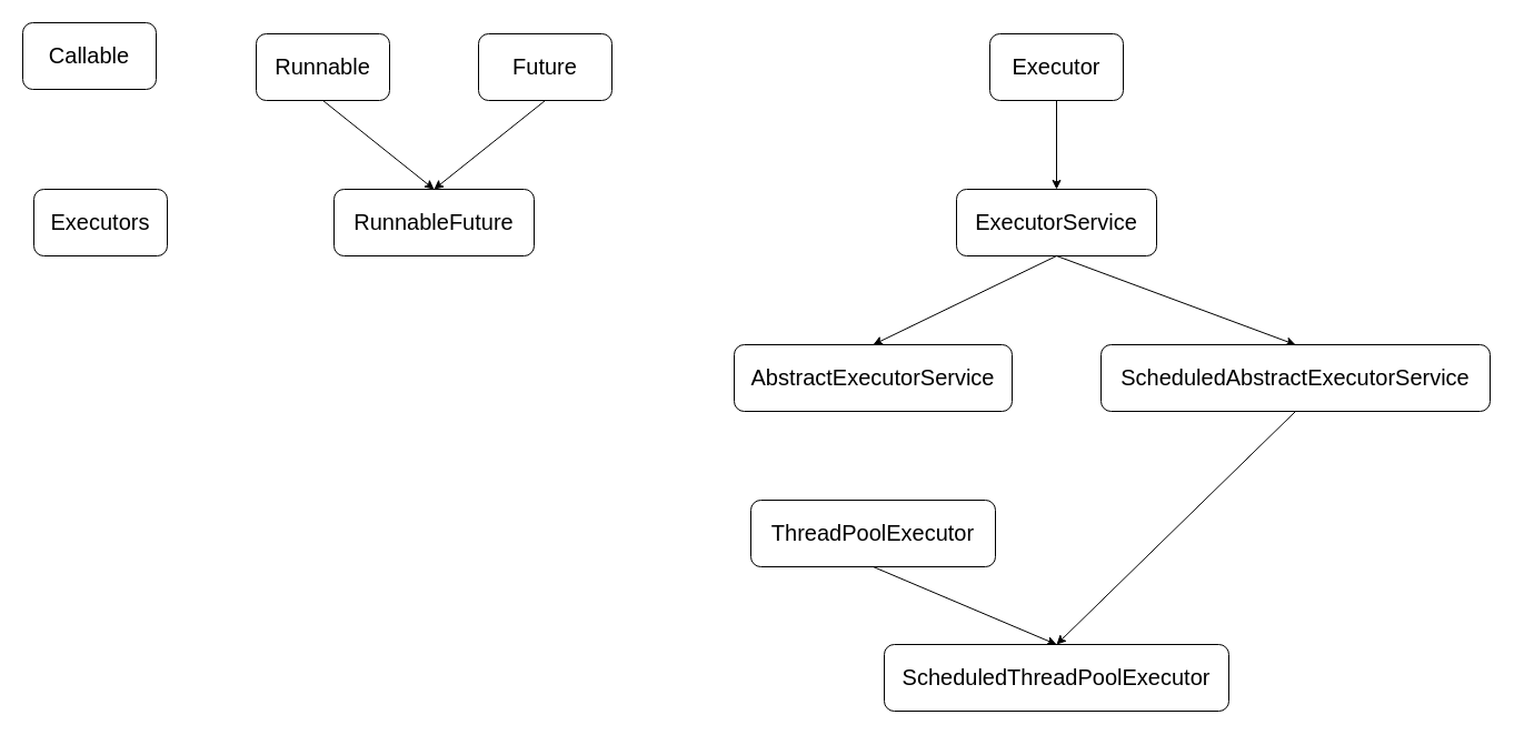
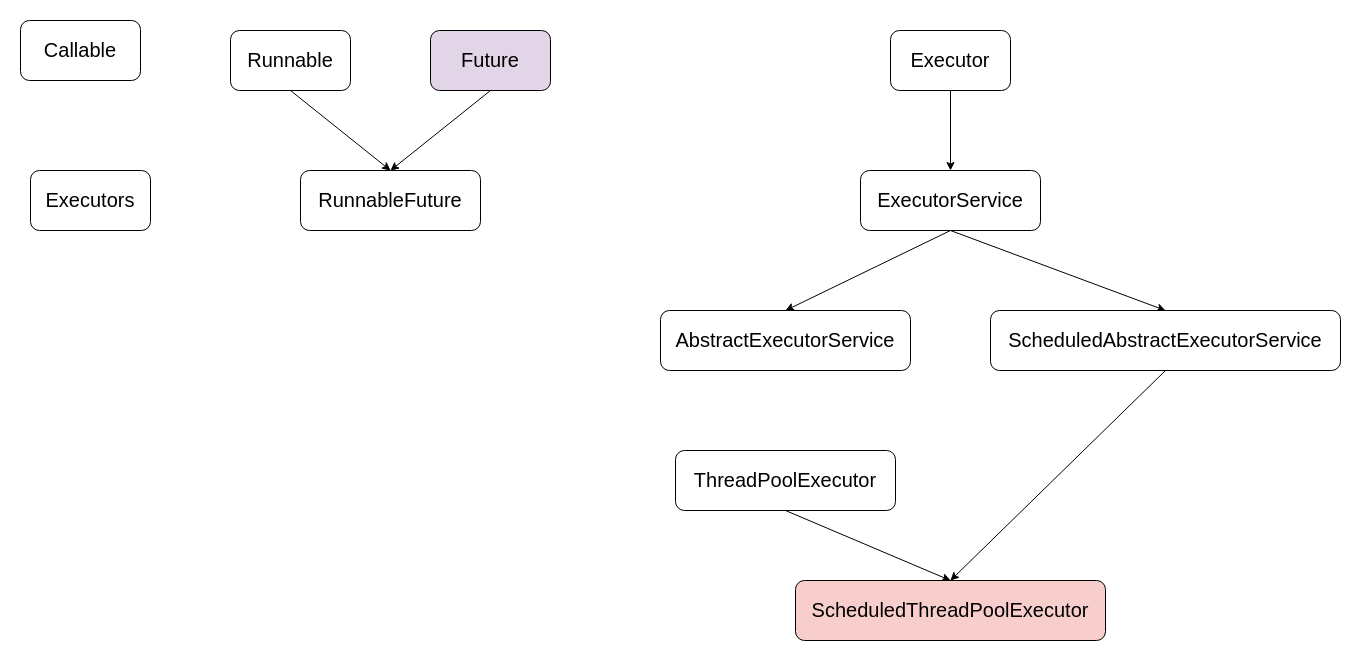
  <mxCell id="0" />
  <mxCell id="1" parent="0" />
  <mxCell id="2" style="edgeStyle=orthogonalEdgeStyle;rounded=0;orthogonalLoop=1;jettySize=auto;html=1;exitX=0.5;exitY=1;exitDx=0;exitDy=0;fontSize=22;" edge="1" parent="1" source="3" target="6"><mxGeometry relative="1" as="geometry" /></mxCell>
  <mxCell id="3" value="&lt;font style=&quot;font-size: 20px&quot;&gt;Executor&lt;/font&gt;" style="rounded=1;whiteSpace=wrap;html=1;fontSize=22;" vertex="1" parent="1"><mxGeometry x="890" y="30" width="120" height="60" as="geometry" /></mxCell>
  <mxCell id="4" style="rounded=0;orthogonalLoop=1;jettySize=auto;html=1;exitX=0.5;exitY=1;exitDx=0;exitDy=0;entryX=0.5;entryY=0;entryDx=0;entryDy=0;fontSize=22;" edge="1" parent="1" source="6" target="7"><mxGeometry relative="1" as="geometry" /></mxCell>
  <mxCell id="5" style="edgeStyle=none;rounded=0;orthogonalLoop=1;jettySize=auto;html=1;exitX=0.5;exitY=1;exitDx=0;exitDy=0;entryX=0.5;entryY=0;entryDx=0;entryDy=0;fontSize=22;" edge="1" parent="1" source="6" target="9"><mxGeometry relative="1" as="geometry" /></mxCell>
  <mxCell id="6" value="&lt;font style=&quot;font-size: 20px&quot;&gt;ExecutorService&lt;/font&gt;" style="rounded=1;whiteSpace=wrap;html=1;fontSize=22;" vertex="1" parent="1"><mxGeometry x="860" y="170" width="180" height="60" as="geometry" /></mxCell>
  <mxCell id="7" value="&lt;font style=&quot;font-size: 20px&quot;&gt;AbstractExecutorService&lt;/font&gt;" style="rounded=1;whiteSpace=wrap;html=1;fontSize=22;" vertex="1" parent="1"><mxGeometry x="660" y="310" width="250" height="60" as="geometry" /></mxCell>
  <mxCell id="8" style="edgeStyle=none;rounded=0;orthogonalLoop=1;jettySize=auto;html=1;exitX=0.5;exitY=1;exitDx=0;exitDy=0;entryX=0.5;entryY=0;entryDx=0;entryDy=0;fontSize=22;" edge="1" parent="1" source="9" target="12"><mxGeometry relative="1" as="geometry" /></mxCell>
  <mxCell id="9" value="&lt;font style=&quot;font-size: 20px&quot;&gt;ScheduledAbstractExecutorService&lt;/font&gt;" style="rounded=1;whiteSpace=wrap;html=1;fontSize=22;" vertex="1" parent="1"><mxGeometry x="990" y="310" width="350" height="60" as="geometry" /></mxCell>
  <mxCell id="10" style="edgeStyle=none;rounded=0;orthogonalLoop=1;jettySize=auto;html=1;exitX=0.5;exitY=1;exitDx=0;exitDy=0;entryX=0.5;entryY=0;entryDx=0;entryDy=0;fontSize=22;" edge="1" parent="1" source="11" target="12"><mxGeometry relative="1" as="geometry" /></mxCell>
  <mxCell id="11" value="&lt;font style=&quot;font-size: 20px&quot;&gt;ThreadPoolExecutor&lt;/font&gt;" style="rounded=1;whiteSpace=wrap;html=1;fontSize=22;" vertex="1" parent="1"><mxGeometry x="675" y="450" width="220" height="60" as="geometry" /></mxCell>
- <mxCell id="12" value="&lt;font style=&quot;font-size: 20px&quot;&gt;ScheduledThreadPoolExecutor&lt;/font&gt;" style="rounded=1;whiteSpace=wrap;html=1;fontSize=22;" vertex="1" parent="1"><mxGeometry x="795" y="580" width="310" height="60" as="geometry" /></mxCell>
+ <mxCell id="12" value="&lt;font style=&quot;font-size: 20px&quot;&gt;ScheduledThreadPoolExecutor&lt;/font&gt;" style="rounded=1;whiteSpace=wrap;html=1;fontSize=22;fillColor=#f8cecc;" vertex="1" parent="1"><mxGeometry x="795" y="580" width="310" height="60" as="geometry" /></mxCell>
  <mxCell id="13" style="edgeStyle=none;rounded=0;orthogonalLoop=1;jettySize=auto;html=1;exitX=0.5;exitY=1;exitDx=0;exitDy=0;fontSize=22;" edge="1" parent="1" source="14"><mxGeometry relative="1" as="geometry"><mxPoint x="390" y="170" as="targetPoint" /></mxGeometry></mxCell>
- <mxCell id="14" value="&lt;font style=&quot;font-size: 20px&quot;&gt;Future&lt;/font&gt;" style="rounded=1;whiteSpace=wrap;html=1;fontSize=22;" vertex="1" parent="1"><mxGeometry x="430" y="30" width="120" height="60" as="geometry" /></mxCell>
+ <mxCell id="14" value="&lt;font style=&quot;font-size: 20px&quot;&gt;Future&lt;/font&gt;" style="rounded=1;whiteSpace=wrap;html=1;fontSize=22;fillColor=#e1d5e7;" vertex="1" parent="1"><mxGeometry x="430" y="30" width="120" height="60" as="geometry" /></mxCell>
  <mxCell id="15" style="edgeStyle=none;rounded=0;orthogonalLoop=1;jettySize=auto;html=1;exitX=0.5;exitY=1;exitDx=0;exitDy=0;entryX=0.5;entryY=0;entryDx=0;entryDy=0;fontSize=22;" edge="1" parent="1" source="16" target="18"><mxGeometry relative="1" as="geometry" /></mxCell>
  <mxCell id="16" value="&lt;font style=&quot;font-size: 20px&quot;&gt;Runnable&lt;/font&gt;" style="rounded=1;whiteSpace=wrap;html=1;fontSize=22;" vertex="1" parent="1"><mxGeometry x="230" y="30" width="120" height="60" as="geometry" /></mxCell>
  <mxCell id="17" value="&lt;font style=&quot;font-size: 20px&quot;&gt;Callable&lt;/font&gt;" style="rounded=1;whiteSpace=wrap;html=1;fontSize=22;" vertex="1" parent="1"><mxGeometry x="20" y="20" width="120" height="60" as="geometry" /></mxCell>
  <mxCell id="18" value="&lt;font style=&quot;font-size: 20px&quot;&gt;RunnableFuture&lt;/font&gt;" style="rounded=1;whiteSpace=wrap;html=1;fontSize=22;" vertex="1" parent="1"><mxGeometry x="300" y="170" width="180" height="60" as="geometry" /></mxCell>
  <mxCell id="19" value="&lt;font style=&quot;font-size: 20px&quot;&gt;Executors&lt;/font&gt;" style="rounded=1;whiteSpace=wrap;html=1;fontSize=22;" vertex="1" parent="1"><mxGeometry x="30" y="170" width="120" height="60" as="geometry" /></mxCell>
